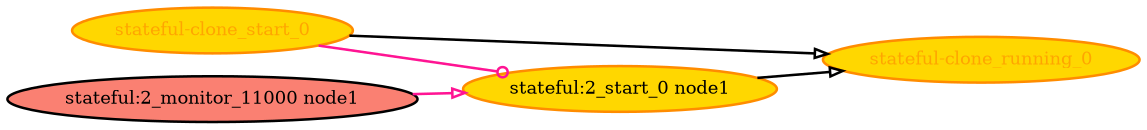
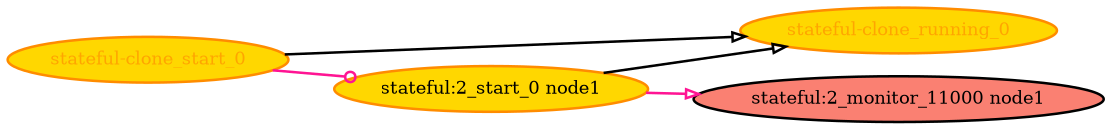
  digraph {
    rankdir=LR
    node [color=darkorange fontcolor=orange style="bold,filled" fillcolor=gold]
    edge [style=bold color=black arrowhead=onormal]
    "stateful-clone_running_0"
    "stateful-clone_start_0"
    "stateful:2_start_0 node1" [fontcolor=black]
    "stateful:2_monitor_11000 node1" [color=black fontcolor=black fillcolor=salmon]
    "stateful-clone_start_0" -> "stateful-clone_running_0"
    "stateful-clone_start_0" -> "stateful:2_start_0 node1" [color=deeppink arrowhead=odot]
    "stateful:2_start_0 node1" -> "stateful-clone_running_0"
-   "stateful:2_monitor_11000 node1" -> "stateful:2_start_0 node1" [color=deeppink]
+   "stateful:2_start_0 node1" -> "stateful:2_monitor_11000 node1" [color=deeppink]
  }
